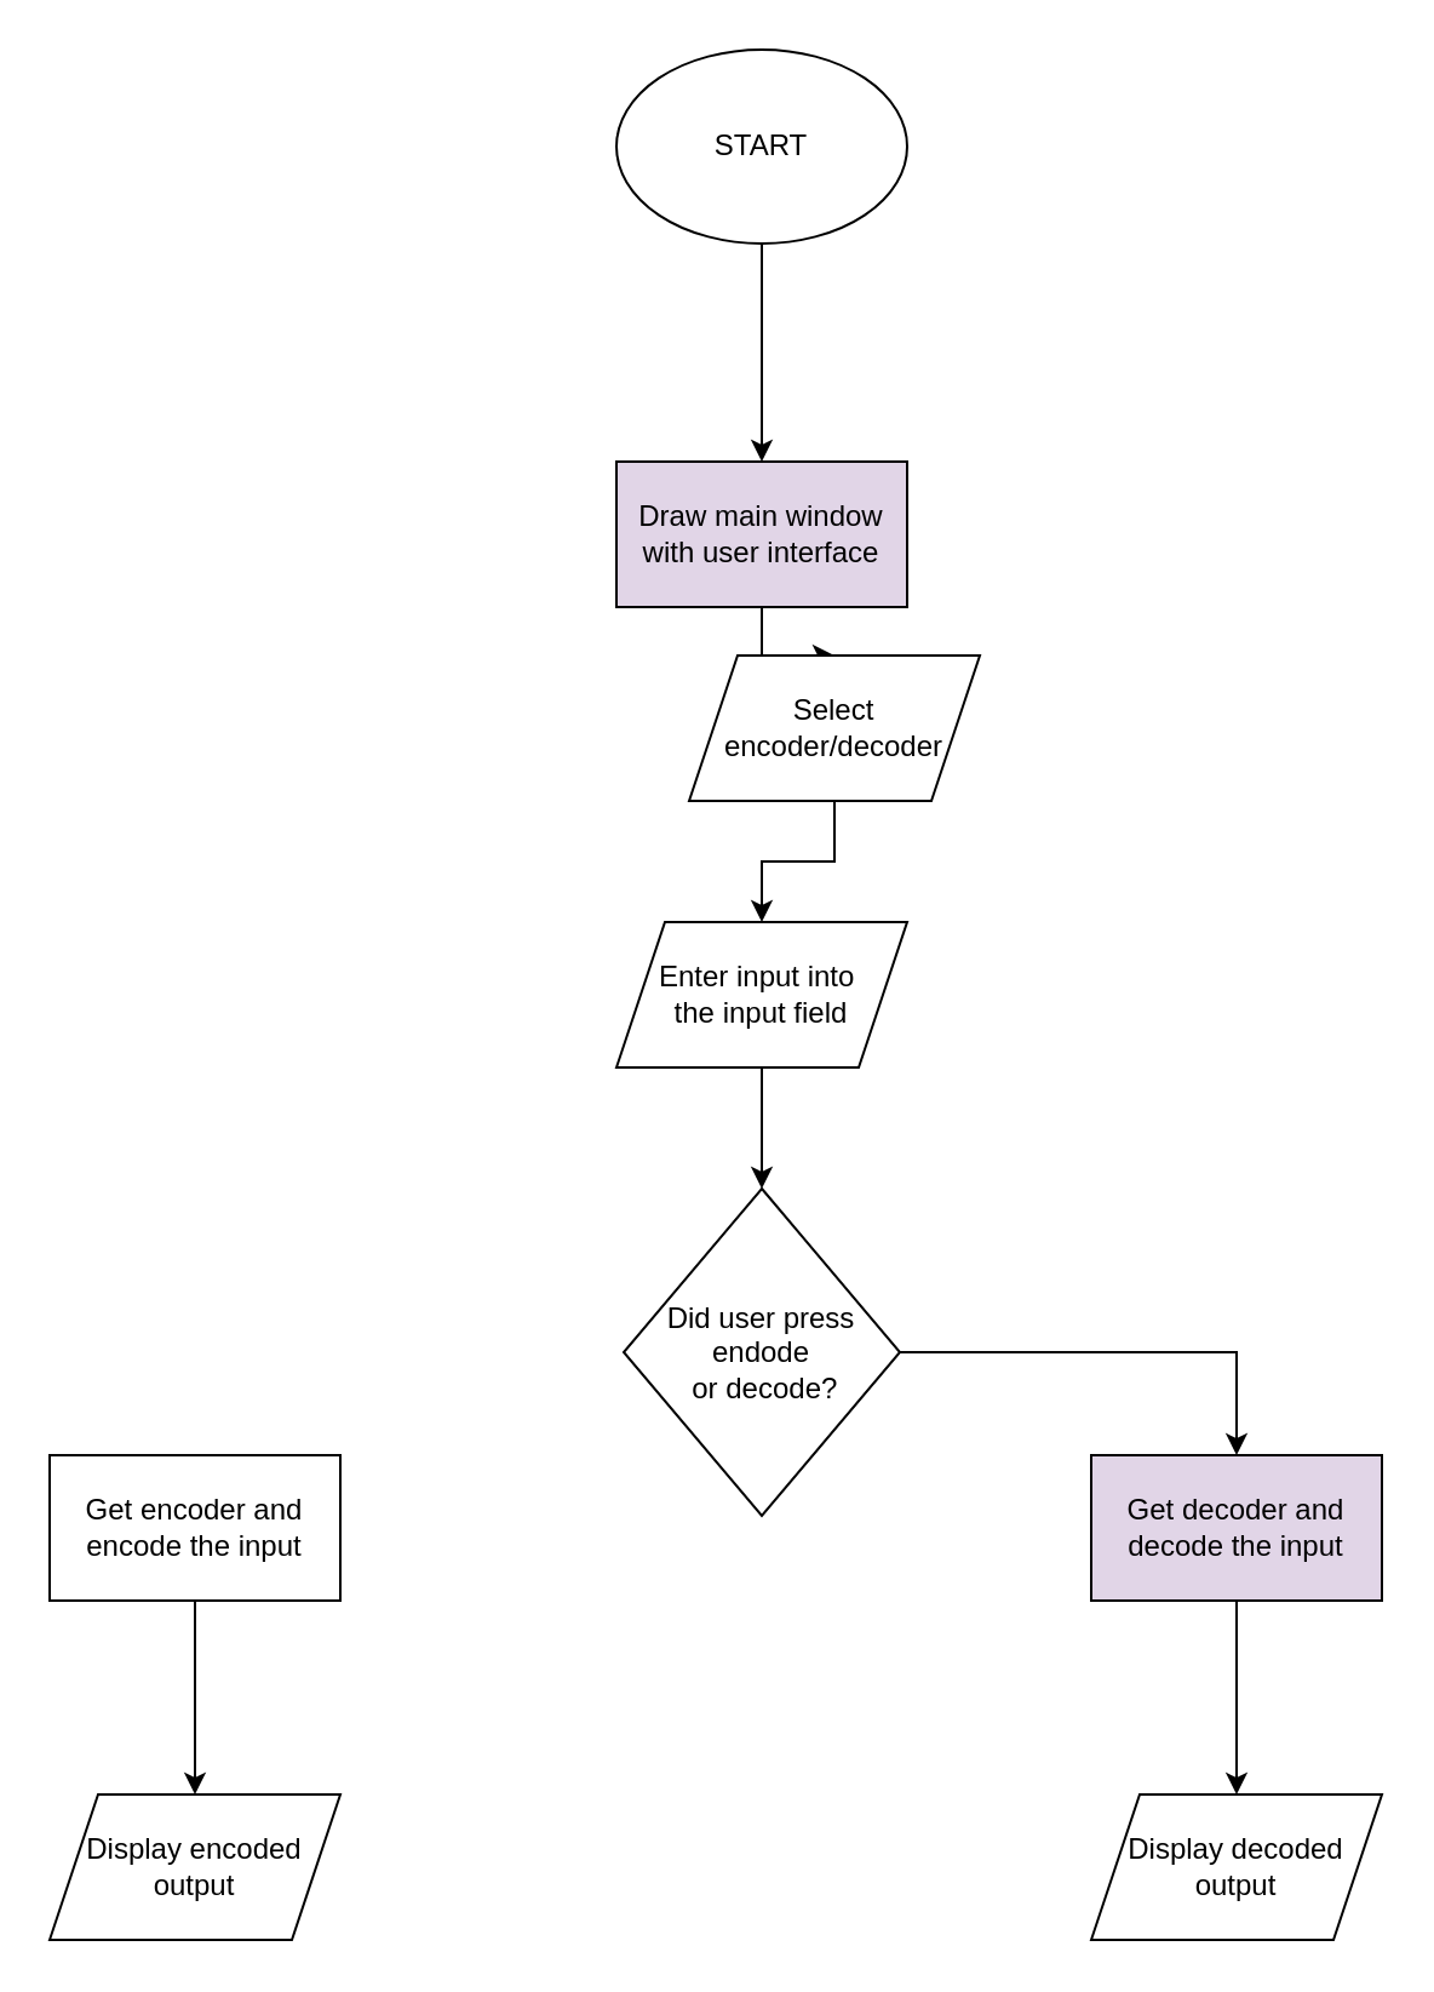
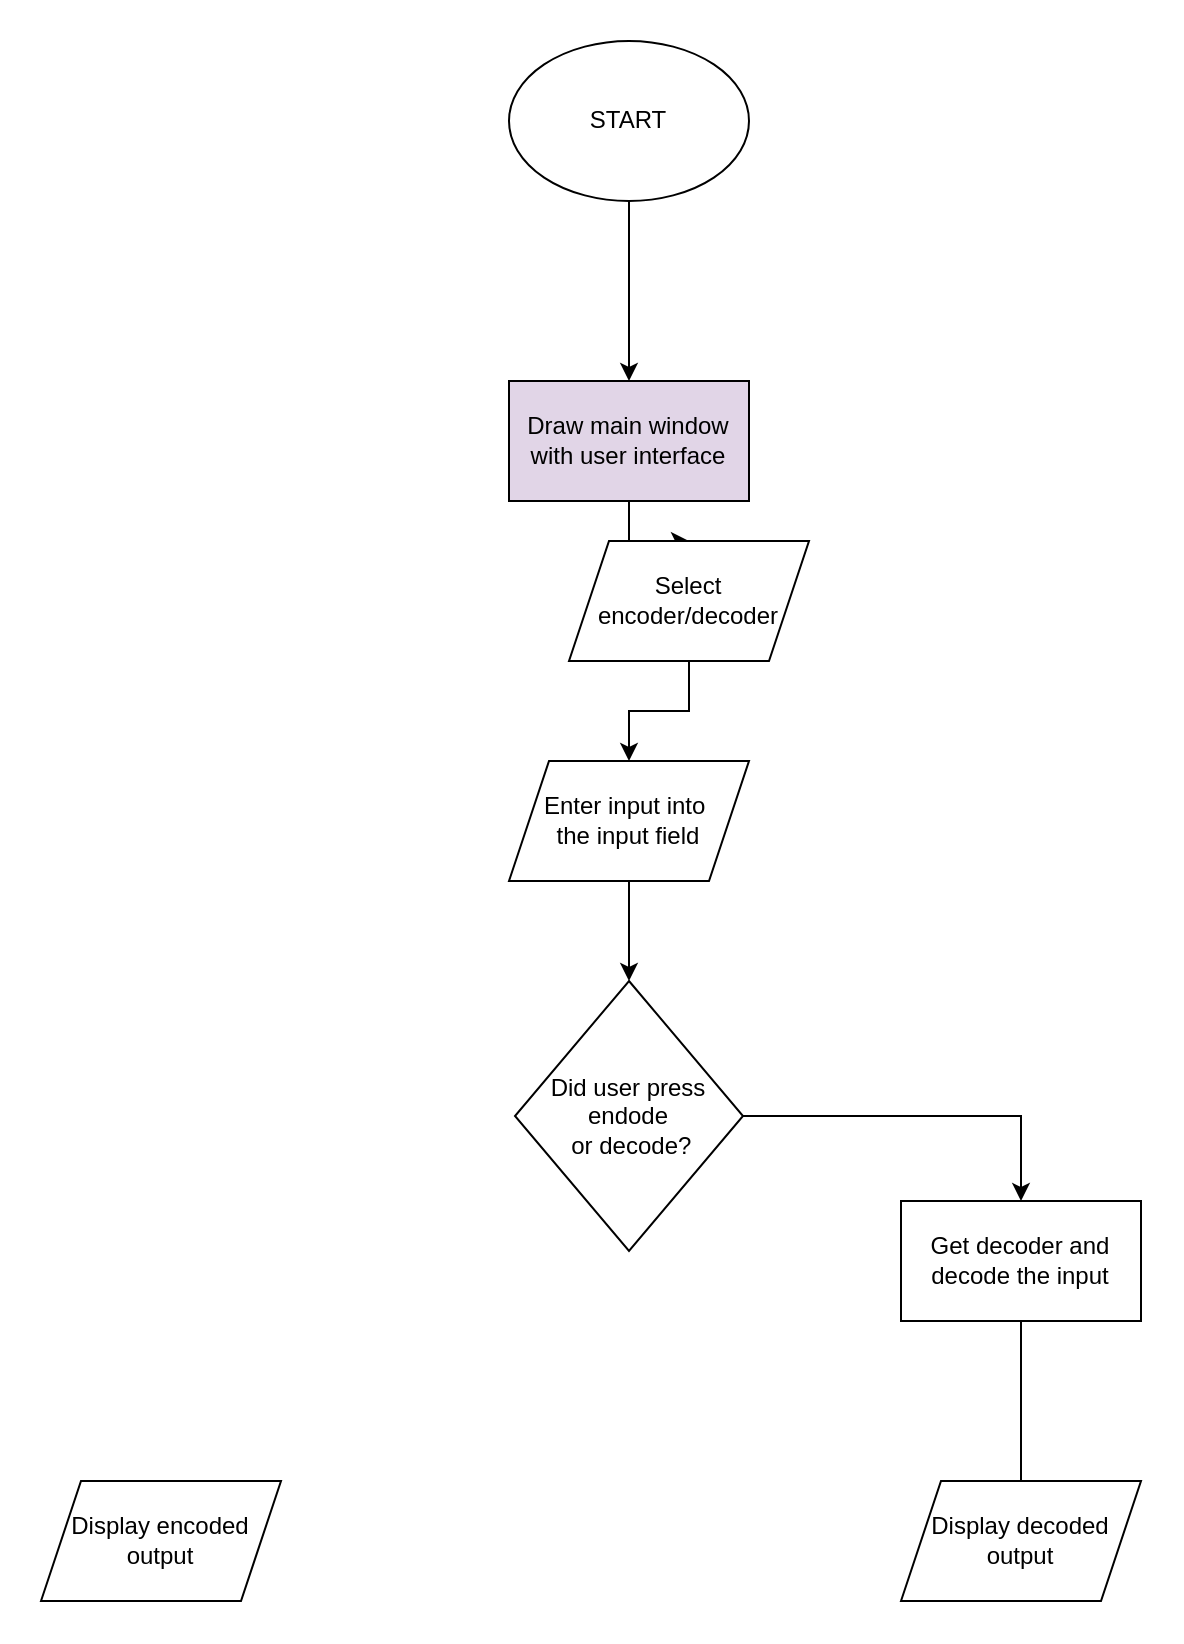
  <mxCell id="0" />
  <mxCell id="1" parent="0" />
  <mxCell id="2" value="" style="edgeStyle=orthogonalEdgeStyle;rounded=0;orthogonalLoop=1;jettySize=auto;html=1;" edge="1" parent="1" source="3" target="4"><mxGeometry relative="1" as="geometry" /></mxCell>
  <mxCell id="3" value="START" style="ellipse;whiteSpace=wrap;html=1;" vertex="1" parent="1"><mxGeometry x="254" y="20" width="120" height="80" as="geometry" /></mxCell>
  <mxCell id="4" value="Draw main window with user interface" style="whiteSpace=wrap;html=1;fillColor=#e1d5e7;" vertex="1" parent="1"><mxGeometry x="254" y="190" width="120" height="60" as="geometry" /></mxCell>
  <mxCell id="5" style="edgeStyle=orthogonalEdgeStyle;rounded=0;orthogonalLoop=1;jettySize=auto;html=1;entryX=0.5;entryY=0;entryDx=0;entryDy=0;" edge="1" parent="1" source="6" target="11"><mxGeometry relative="1" as="geometry" /></mxCell>
  <mxCell id="6" value="&lt;div&gt;Enter input into&amp;nbsp;&lt;/div&gt;&lt;div&gt;the input field&lt;/div&gt;" style="shape=parallelogram;perimeter=parallelogramPerimeter;whiteSpace=wrap;html=1;fixedSize=1;" vertex="1" parent="1"><mxGeometry x="254" y="380" width="120" height="60" as="geometry" /></mxCell>
  <mxCell id="7" value="" style="edgeStyle=orthogonalEdgeStyle;rounded=0;orthogonalLoop=1;jettySize=auto;html=1;exitX=0.5;exitY=1;exitDx=0;exitDy=0;" edge="1" parent="1" source="4" target="9"><mxGeometry relative="1" as="geometry"><mxPoint x="314.167" y="300" as="targetPoint" /><mxPoint x="314" y="250" as="sourcePoint" /></mxGeometry></mxCell>
  <mxCell id="8" value="" style="edgeStyle=orthogonalEdgeStyle;rounded=0;orthogonalLoop=1;jettySize=auto;html=1;" edge="1" parent="1" source="9" target="6"><mxGeometry relative="1" as="geometry" /></mxCell>
  <mxCell id="9" value="&lt;div&gt;Select encoder/decoder&lt;/div&gt;" style="shape=parallelogram;perimeter=parallelogramPerimeter;whiteSpace=wrap;html=1;fixedSize=1;" vertex="1" parent="1"><mxGeometry x="284" y="270" width="120" height="60" as="geometry" /></mxCell>
  <mxCell id="10" style="edgeStyle=orthogonalEdgeStyle;rounded=0;orthogonalLoop=1;jettySize=auto;html=1;exitX=1;exitY=0.5;exitDx=0;exitDy=0;entryX=0.5;entryY=0;entryDx=0;entryDy=0;" edge="1" parent="1" source="11" target="16"><mxGeometry relative="1" as="geometry" /></mxCell>
  <mxCell id="11" value="&lt;div&gt;Did user press endode&lt;/div&gt;&lt;div&gt;&amp;nbsp;or decode?&lt;/div&gt;" style="rhombus;whiteSpace=wrap;html=1;" vertex="1" parent="1"><mxGeometry x="257" y="490" width="114" height="135" as="geometry" /></mxCell>
- <mxCell id="12" value="" style="edgeStyle=orthogonalEdgeStyle;rounded=0;orthogonalLoop=1;jettySize=auto;html=1;" edge="1" parent="1" source="13" target="14"><mxGeometry relative="1" as="geometry" /></mxCell>
- <mxCell id="13" value="Get encoder and encode the input" style="rounded=0;whiteSpace=wrap;html=1;" vertex="1" parent="1"><mxGeometry x="20" y="600" width="120" height="60" as="geometry" /></mxCell>
  <mxCell id="14" value="Display encoded output" style="shape=parallelogram;perimeter=parallelogramPerimeter;whiteSpace=wrap;html=1;fixedSize=1;rounded=0;" vertex="1" parent="1"><mxGeometry x="20" y="740" width="120" height="60" as="geometry" /></mxCell>
- <mxCell id="15" value="" style="edgeStyle=orthogonalEdgeStyle;rounded=0;orthogonalLoop=1;jettySize=auto;html=1;" edge="1" parent="1" source="16" target="17"><mxGeometry relative="1" as="geometry" /></mxCell>
- <mxCell id="16" value="Get decoder and decode the input" style="rounded=0;whiteSpace=wrap;html=1;fillColor=#e1d5e7;" vertex="1" parent="1"><mxGeometry x="450" y="600" width="120" height="60" as="geometry" /></mxCell>
+ <mxCell id="15" value="" style="edgeStyle=orthogonalEdgeStyle;rounded=0;orthogonalLoop=1;jettySize=auto;html=1;endArrow=none;" edge="1" parent="1" source="16" target="17"><mxGeometry relative="1" as="geometry" /></mxCell>
+ <mxCell id="16" value="Get decoder and decode the input" style="rounded=0;whiteSpace=wrap;html=1;" vertex="1" parent="1"><mxGeometry x="450" y="600" width="120" height="60" as="geometry" /></mxCell>
  <mxCell id="17" value="Display decoded output" style="shape=parallelogram;perimeter=parallelogramPerimeter;whiteSpace=wrap;html=1;fixedSize=1;rounded=0;" vertex="1" parent="1"><mxGeometry x="450" y="740" width="120" height="60" as="geometry" /></mxCell>
